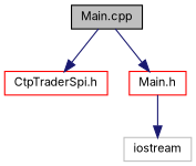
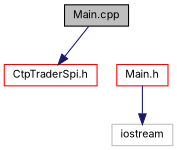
  digraph {
    fontname=Inter
    node [color=red fontname=Inter fontsize=10 shape=record]
    edge [color=midnightblue fontname=Inter fontsize=10 labelfontname=FreeSans labelfontsize=10 style=solid]
    n1 [color=black fillcolor=grey75 fontcolor=black height=0.2 label="Main.cpp" style=filled width=0.4]
    n2 [height=0.2 label="CtpTraderSpi.h" width=0.4]
    n3 [height=0.2 label="Main.h" width=0.4]
    n4 [color=grey75 height=0.2 label=iostream width=0.4]
    n1 -> n2
-   n1 -> n3
    n3 -> n4
  }
